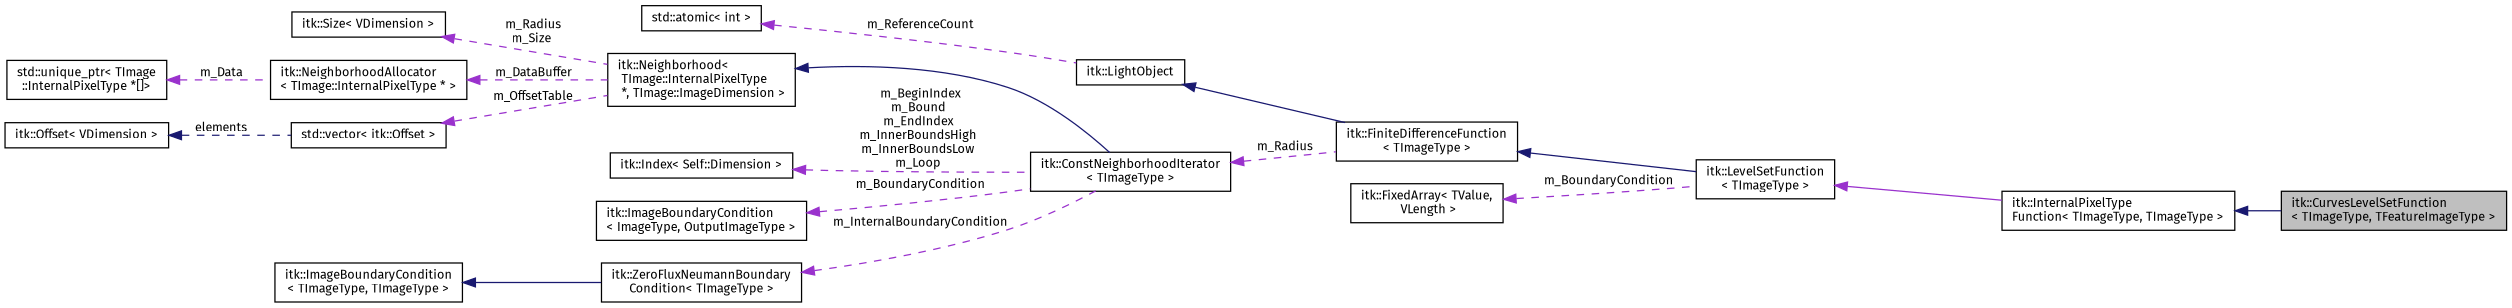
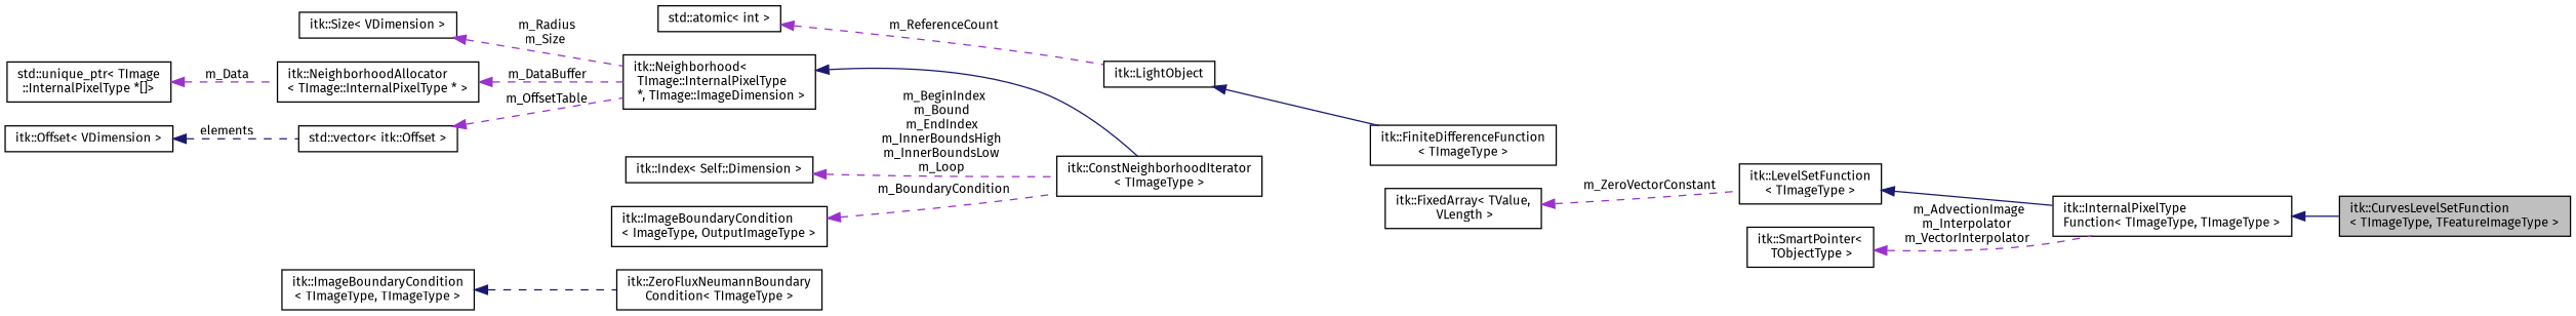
  digraph {
    fontname="Fira Sans"
    rankdir=LR
    node [color=black fillcolor=white fontname="Fira Sans" fontsize=10 shape=record style=filled]
    edge [color=darkorchid3 dir=back fontname="Fira Sans" fontsize=10 labelfontname=Helvetica labelfontsize=10 style=dashed]
    n1 [fillcolor=grey75 fontcolor=black height=0.2 label="itk::CurvesLevelSetFunction\l\< TImageType, TFeatureImageType \>" width=0.4]
    n2 [height=0.2 label="itk::InternalPixelType\lFunction\< TImageType, TImageType \>" width=0.4]
    n3 [height=0.2 label="itk::LevelSetFunction\l\< TImageType \>" width=0.4]
    n4 [height=0.2 label="itk::FiniteDifferenceFunction\l\< TImageType \>" width=0.4]
    n5 [height=0.2 label="itk::LightObject" width=0.4]
    n6 [height=0.2 label="std::atomic\< int \>" width=0.4]
    n7 [height=0.2 label="itk::ConstNeighborhoodIterator\l\< TImageType \>" width=0.4]
    n8 [height=0.2 label="itk::Neighborhood\<\l TImage::InternalPixelType\l *, TImage::ImageDimension \>" width=0.4]
    n9 [height=0.2 label="itk::Size\< VDimension \>" width=0.4]
    n10 [height=0.2 label="itk::NeighborhoodAllocator\l\< TImage::InternalPixelType * \>" width=0.4]
    n11 [height=0.2 label="std::unique_ptr\< TImage\l::InternalPixelType *[]\>" width=0.4]
    n12 [height=0.2 label="std::vector\< itk::Offset \>" width=0.4]
    n13 [height=0.2 label="itk::Offset\< VDimension \>" width=0.4]
    n14 [height=0.2 label="itk::Index\< Self::Dimension \>" width=0.4]
    n15 [height=0.2 label="itk::ImageBoundaryCondition\l\< ImageType, OutputImageType \>" width=0.4]
    n16 [height=0.2 label="itk::ZeroFluxNeumannBoundary\lCondition\< TImageType \>" width=0.4]
    n17 [height=0.2 label="itk::ImageBoundaryCondition\l\< TImageType, TImageType \>" width=0.4]
    n18 [height=0.2 label="itk::FixedArray\< TValue,\l VLength \>" width=0.4]
+   n19 [height=0.2 label="itk::SmartPointer\<\l TObjectType \>" width=0.4]
    n2 -> n1 [color=midnightblue style=solid]
-   n3 -> n2 [style=solid]
-   n4 -> n3 [color=midnightblue style=solid]
+   n3 -> n2 [color=midnightblue style=solid]
    n5 -> n4 [color=midnightblue style=solid]
    n6 -> n5 [label=" m_ReferenceCount"]
-   n7 -> n4 [label=" m_Radius"]
    n8 -> n7 [color=midnightblue style=solid]
    n9 -> n8 [label=" m_Radius\nm_Size"]
    n10 -> n8 [label=" m_DataBuffer"]
    n11 -> n10 [label=" m_Data"]
    n12 -> n8 [label=" m_OffsetTable"]
    n13 -> n12 [color=midnightblue label=" elements"]
    n14 -> n7 [label=" m_BeginIndex\nm_Bound\nm_EndIndex\nm_InnerBoundsHigh\nm_InnerBoundsLow\nm_Loop"]
    n15 -> n7 [label=" m_BoundaryCondition"]
-   n16 -> n7 [label=" m_InternalBoundaryCondition"]
-   n17 -> n16 [color=midnightblue style=solid]
-   n18 -> n3 [label=" m_BoundaryCondition"]
+   n17 -> n16 [color=midnightblue]
+   n18 -> n3 [label=" m_ZeroVectorConstant"]
+   n19 -> n2 [label=" m_AdvectionImage\nm_Interpolator\nm_VectorInterpolator"]
  }
